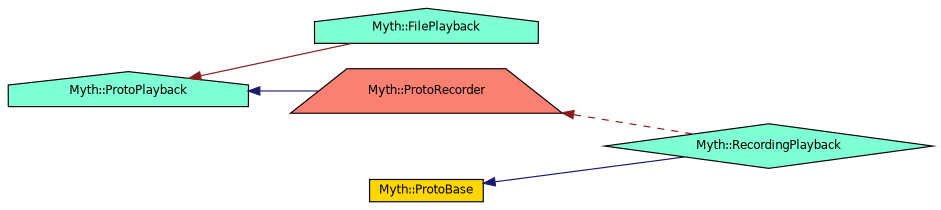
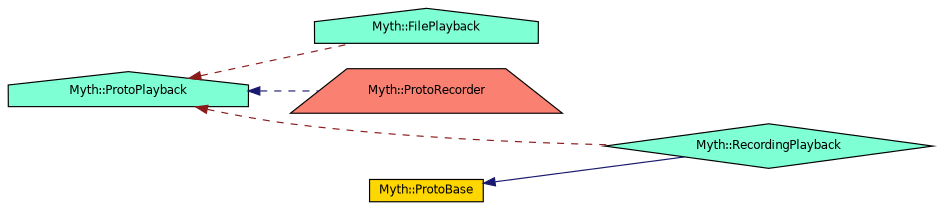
  digraph {
    rankdir=LR
    node [color=black fillcolor=aquamarine fontname=Helvetica fontsize=10 shape=house style=filled]
    edge [color=firebrick4 dir=back fontname=Helvetica fontsize=10 labelfontname=Helvetica labelfontsize=10 style=dashed]
    n1 [fontcolor=black height=0.2 label="Myth::ProtoPlayback" width=0.4]
    n2 [height=0.2 label="Myth::FilePlayback" width=0.4]
    n3 [fillcolor=salmon height=0.2 label="Myth::ProtoRecorder" shape=trapezium width=0.4]
    n4 [height=0.2 label="Myth::RecordingPlayback" shape=diamond width=0.4]
    n5 [fillcolor=gold height=0.2 label="Myth::ProtoBase" shape=box width=0.4]
-   n1 -> n2 [style=solid]
-   n1 -> n3 [color=midnightblue style=solid]
-   n3 -> n4
+   n1 -> n2
+   n1 -> n3 [color=midnightblue]
+   n1 -> n4
    n5 -> n4 [color=midnightblue style=solid]
  }
